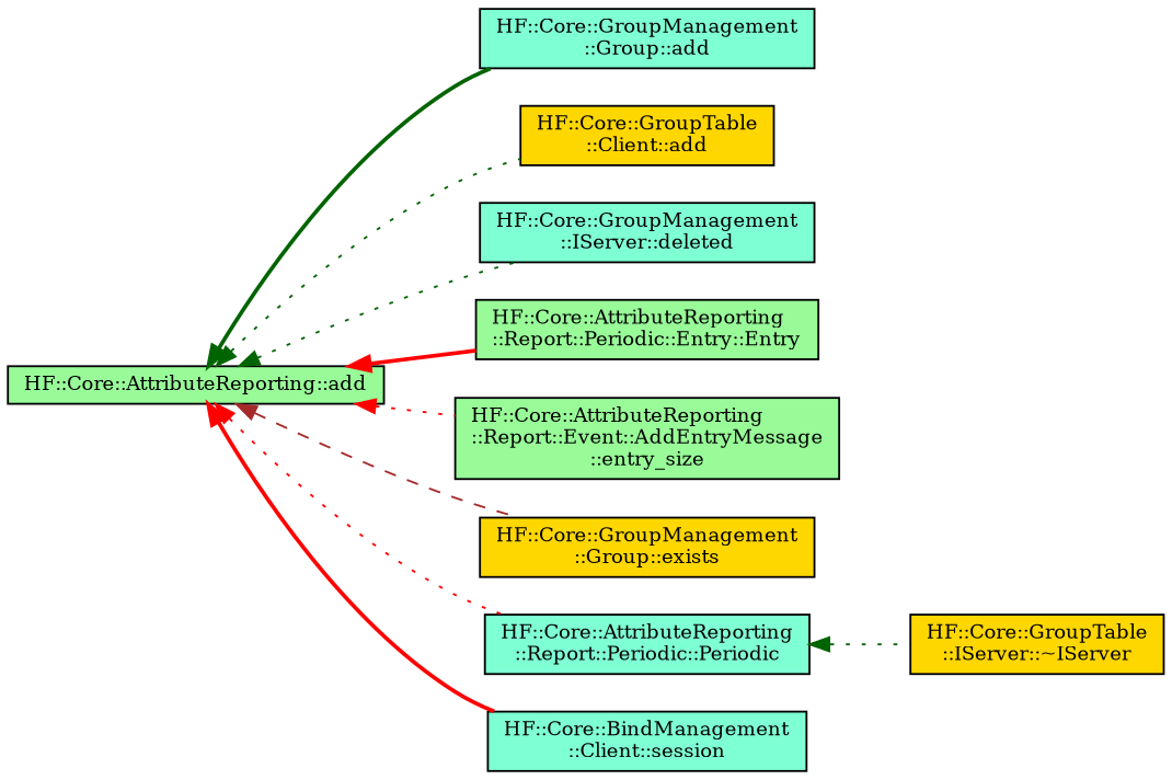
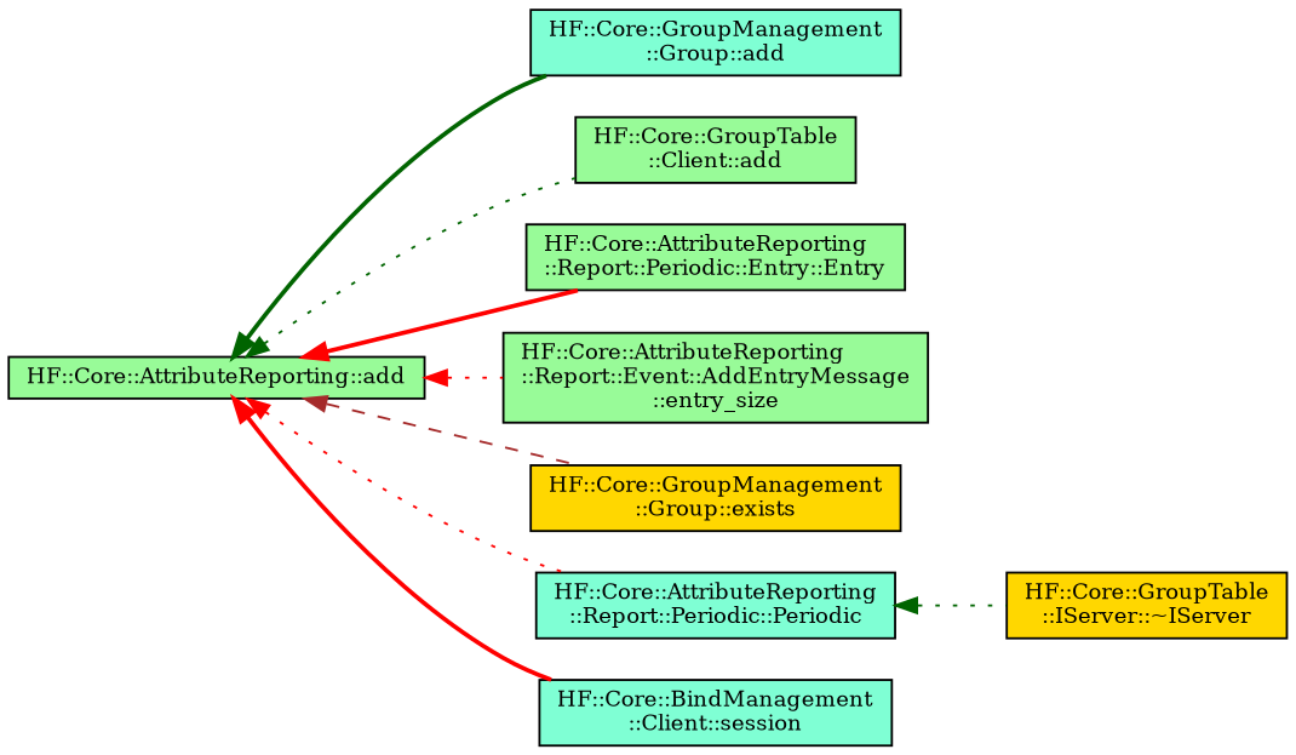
  digraph {
    fontname="DejaVu Serif"
    rankdir=LR
    node [color=black fillcolor=palegreen fontname="DejaVu Serif" fontsize=10 shape=record style=filled]
    edge [color=darkgreen dir=back fontname="DejaVu Serif" fontsize=10 labelfontname=Helvetica labelfontsize=10 style=dotted]
    n1 [fontcolor=black height=0.2 label="HF::Core::AttributeReporting::add" width=0.4]
    n2 [fillcolor=aquamarine height=0.2 label="HF::Core::GroupManagement\l::Group::add" width=0.4]
-   n3 [fillcolor=gold height=0.2 label="HF::Core::GroupTable\l::Client::add" width=0.4]
-   n4 [fillcolor=aquamarine height=0.2 label="HF::Core::GroupManagement\l::IServer::deleted" width=0.4]
+   n3 [height=0.2 label="HF::Core::GroupTable\l::Client::add" width=0.4]
    n5 [height=0.2 label="HF::Core::AttributeReporting\l::Report::Periodic::Entry::Entry" width=0.4]
    n6 [height=0.2 label="HF::Core::AttributeReporting\l::Report::Event::AddEntryMessage\l::entry_size" width=0.4]
    n7 [fillcolor=gold height=0.2 label="HF::Core::GroupManagement\l::Group::exists" width=0.4]
    n8 [fillcolor=aquamarine height=0.2 label="HF::Core::AttributeReporting\l::Report::Periodic::Periodic" width=0.4]
    n9 [fillcolor=aquamarine height=0.2 label="HF::Core::BindManagement\l::Client::session" width=0.4]
    n10 [fillcolor=gold height=0.2 label="HF::Core::GroupTable\l::IServer::~IServer" width=0.4]
    n1 -> n2 [style=bold]
    n1 -> n3
-   n1 -> n4
    n1 -> n5 [color=red style=bold]
    n1 -> n6 [color=red]
    n1 -> n7 [color=brown style=dashed]
    n1 -> n8 [color=red]
    n1 -> n9 [color=red style=bold]
    n8 -> n10
  }
